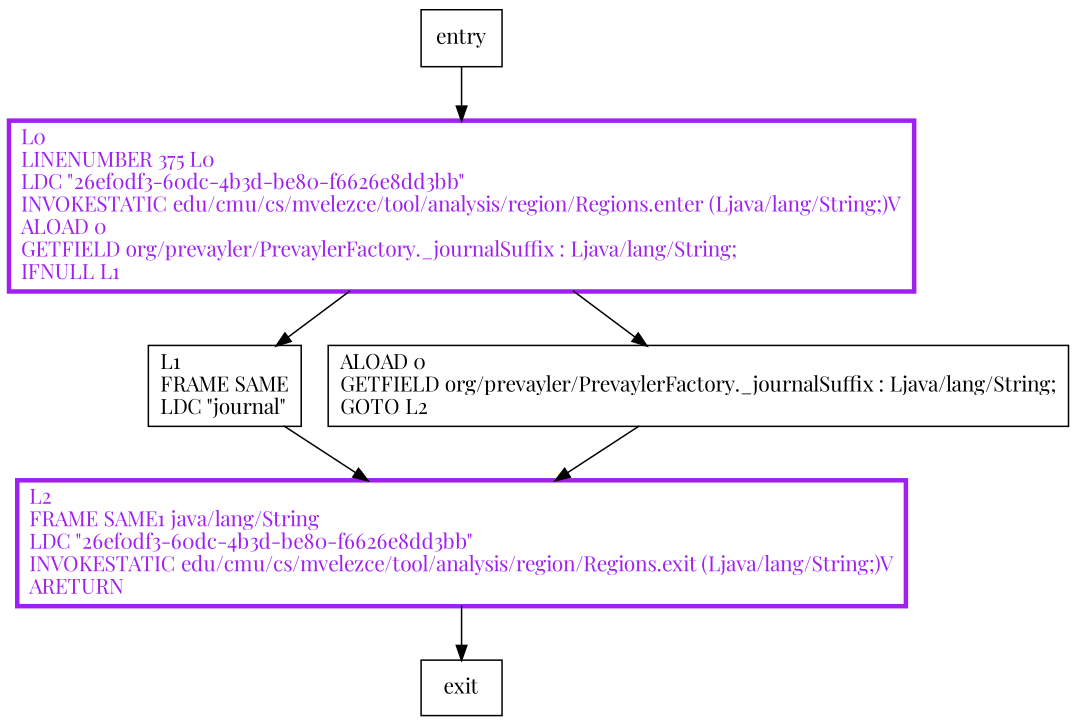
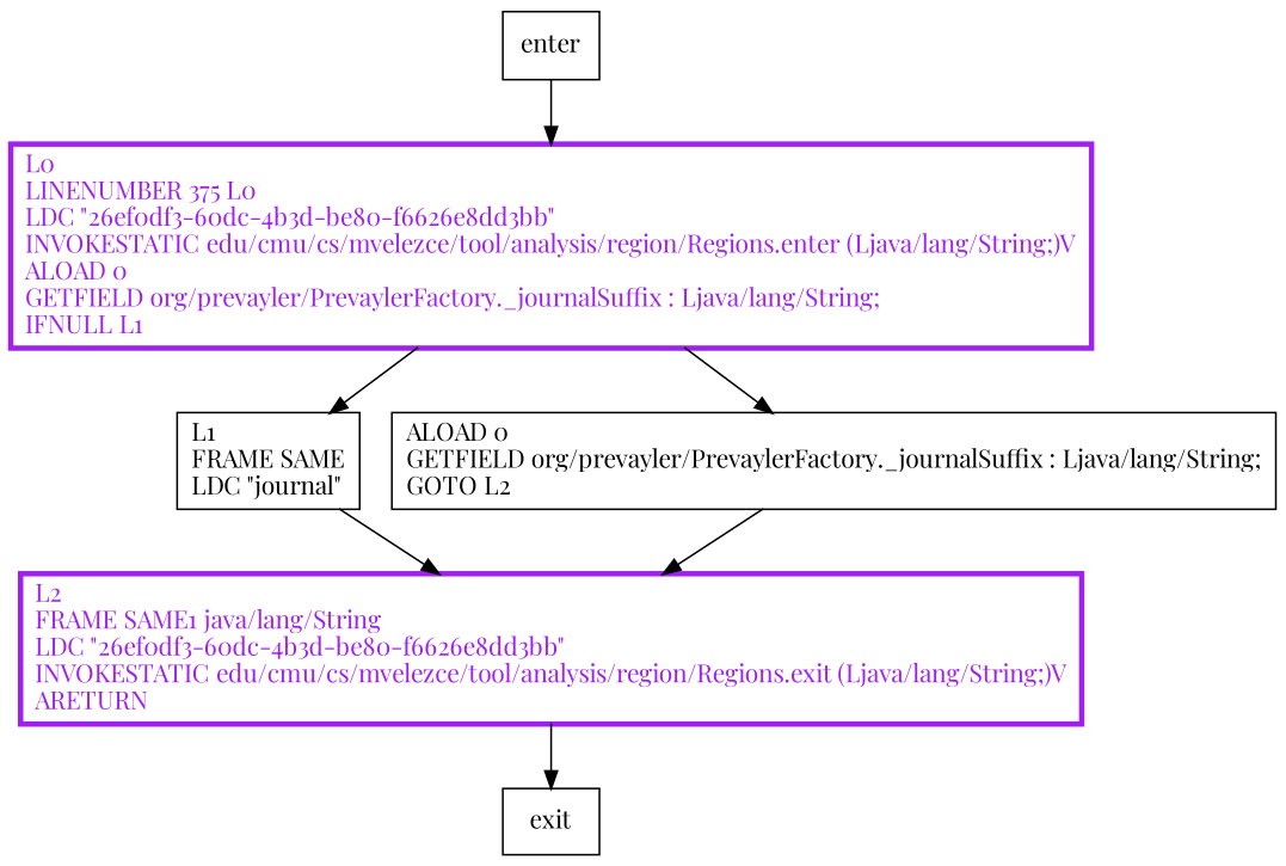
  digraph {
    fontname="Playfair Display"
    node [shape=record fontname="Playfair Display"]
    edge [fontname="Playfair Display"]
    n1 [color=purple fontcolor=purple label="L2\lFRAME SAME1 java/lang/String\lLDC \"26ef0df3-60dc-4b3d-be80-f6626e8dd3bb\"\lINVOKESTATIC edu/cmu/cs/mvelezce/tool/analysis/region/Regions.exit (Ljava/lang/String;)V\lARETURN\l" penwidth=3]
    exit
    n3 [label="L1\lFRAME SAME\lLDC \"journal\"\l"]
    n4 [label="ALOAD 0\lGETFIELD org/prevayler/PrevaylerFactory._journalSuffix : Ljava/lang/String;\lGOTO L2\l"]
    n5 [color=purple fontcolor=purple label="L0\lLINENUMBER 375 L0\lLDC \"26ef0df3-60dc-4b3d-be80-f6626e8dd3bb\"\lINVOKESTATIC edu/cmu/cs/mvelezce/tool/analysis/region/Regions.enter (Ljava/lang/String;)V\lALOAD 0\lGETFIELD org/prevayler/PrevaylerFactory._journalSuffix : Ljava/lang/String;\lIFNULL L1\l" penwidth=3]
-   entry
+   entry [label=enter]
    n1 -> exit
    n3 -> n1
    n4 -> n1
    n5 -> n3
    n5 -> n4
    entry -> n5
  }
